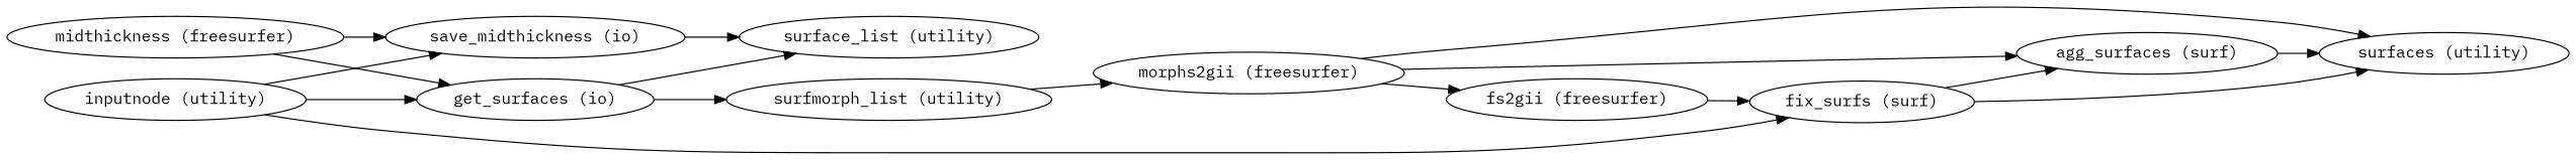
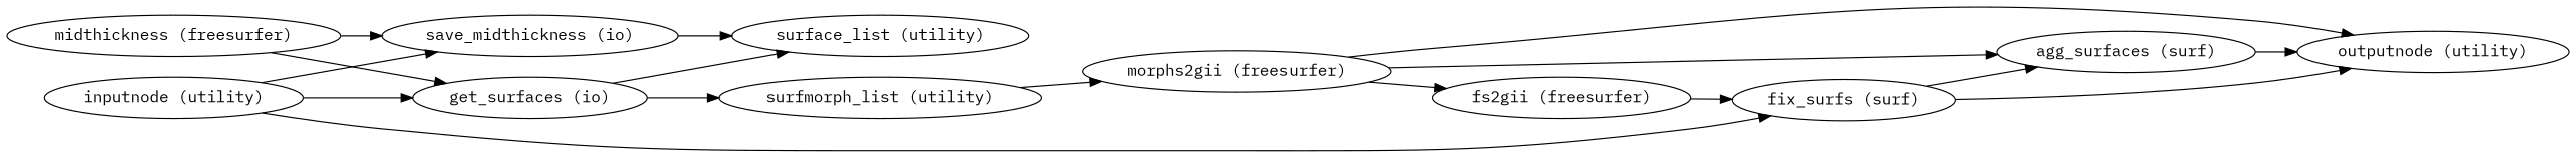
  strict digraph {
    fontname="IBM Plex Mono"
    rankdir=LR
    node [fontname="IBM Plex Mono"]
    edge [fontname="IBM Plex Mono"]
    "inputnode (utility)"
    "get_surfaces (io)"
    "save_midthickness (io)"
    "fix_surfs (surf)"
    "surface_list (utility)"
    "surfmorph_list (utility)"
-   "outputnode (utility)" [label="surfaces (utility)"]
+   "outputnode (utility)"
    "agg_surfaces (surf)"
    "midthickness (freesurfer)"
    "morphs2gii (freesurfer)"
    "fs2gii (freesurfer)"
    "inputnode (utility)" -> "get_surfaces (io)"
    "inputnode (utility)" -> "save_midthickness (io)"
    "inputnode (utility)" -> "fix_surfs (surf)"
    "get_surfaces (io)" -> "surface_list (utility)"
    "get_surfaces (io)" -> "surfmorph_list (utility)"
    "save_midthickness (io)" -> "surface_list (utility)"
    "fix_surfs (surf)" -> "outputnode (utility)"
    "fix_surfs (surf)" -> "agg_surfaces (surf)"
    "surfmorph_list (utility)" -> "morphs2gii (freesurfer)"
    "agg_surfaces (surf)" -> "outputnode (utility)"
    "midthickness (freesurfer)" -> "get_surfaces (io)"
    "midthickness (freesurfer)" -> "save_midthickness (io)"
    "morphs2gii (freesurfer)" -> "outputnode (utility)"
    "morphs2gii (freesurfer)" -> "agg_surfaces (surf)"
    "morphs2gii (freesurfer)" -> "fs2gii (freesurfer)"
    "fs2gii (freesurfer)" -> "fix_surfs (surf)"
  }
